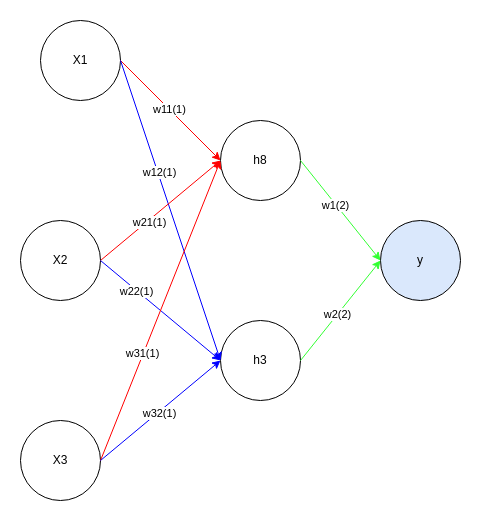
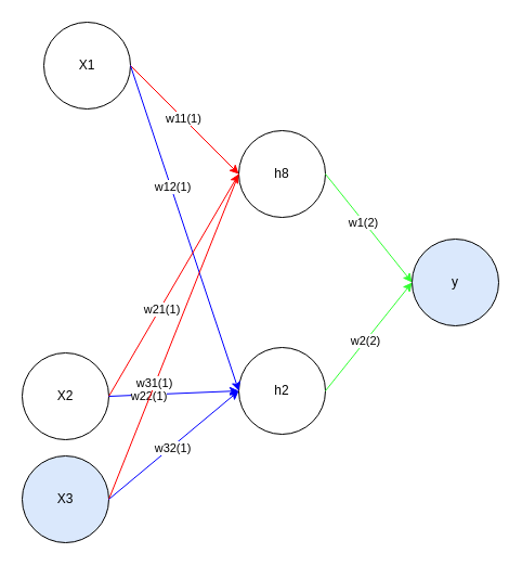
  <mxCell id="0" />
  <mxCell id="1" parent="0" />
  <mxCell id="2" value="X1" style="ellipse;whiteSpace=wrap;html=1;" vertex="1" parent="1"><mxGeometry x="40" y="20" width="80" height="80" as="geometry" /></mxCell>
- <mxCell id="3" value="X2" style="ellipse;whiteSpace=wrap;html=1;" vertex="1" parent="1"><mxGeometry x="20" y="220" width="80" height="80" as="geometry" /></mxCell>
- <mxCell id="4" value="X3" style="ellipse;whiteSpace=wrap;html=1;" vertex="1" parent="1"><mxGeometry x="20" y="420" width="80" height="80" as="geometry" /></mxCell>
+ <mxCell id="3" value="X2" style="ellipse;whiteSpace=wrap;html=1;" vertex="1" parent="1"><mxGeometry x="20" y="325" width="80" height="80" as="geometry" /></mxCell>
+ <mxCell id="4" value="X3" style="ellipse;whiteSpace=wrap;html=1;fillColor=#dae8fc;" vertex="1" parent="1"><mxGeometry x="20" y="420" width="80" height="80" as="geometry" /></mxCell>
  <mxCell id="5" value="h8" style="ellipse;whiteSpace=wrap;html=1;" vertex="1" parent="1"><mxGeometry x="220" y="120" width="80" height="80" as="geometry" /></mxCell>
- <mxCell id="6" value="h3" style="ellipse;whiteSpace=wrap;html=1;" vertex="1" parent="1"><mxGeometry x="220" y="320" width="80" height="80" as="geometry" /></mxCell>
+ <mxCell id="6" value="h2" style="ellipse;whiteSpace=wrap;html=1;" vertex="1" parent="1"><mxGeometry x="220" y="320" width="80" height="80" as="geometry" /></mxCell>
  <mxCell id="7" value="y" style="ellipse;whiteSpace=wrap;html=1;fillColor=#dae8fc;" vertex="1" parent="1"><mxGeometry x="380" y="220" width="80" height="80" as="geometry" /></mxCell>
  <mxCell id="8" value="" style="endArrow=classic;html=1;rounded=0;exitX=1;exitY=0.5;exitDx=0;exitDy=0;entryX=0;entryY=0.5;entryDx=0;entryDy=0;strokeColor=#FF0000;" edge="1" parent="1" source="2" target="5"><mxGeometry width="50" height="50" relative="1" as="geometry"><mxPoint x="460" y="480" as="sourcePoint" /><mxPoint x="510" y="430" as="targetPoint" /></mxGeometry></mxCell>
  <mxCell id="9" value="w11(1)" style="edgeLabel;html=1;align=center;verticalAlign=middle;resizable=0;points=[];" vertex="1" connectable="0" parent="8"><mxGeometry x="-0.029" relative="1" as="geometry"><mxPoint as="offset" /></mxGeometry></mxCell>
  <mxCell id="10" value="" style="endArrow=classic;html=1;rounded=0;exitX=1;exitY=0.5;exitDx=0;exitDy=0;entryX=0;entryY=0.5;entryDx=0;entryDy=0;strokeColor=#0000FF;" edge="1" parent="1" source="2" target="6"><mxGeometry width="50" height="50" relative="1" as="geometry"><mxPoint x="130" y="160" as="sourcePoint" /><mxPoint x="190" y="310" as="targetPoint" /></mxGeometry></mxCell>
  <mxCell id="11" value="w12(1)" style="edgeLabel;html=1;align=center;verticalAlign=middle;resizable=0;points=[];" vertex="1" connectable="0" parent="10"><mxGeometry x="-0.251" y="1" relative="1" as="geometry"><mxPoint as="offset" /></mxGeometry></mxCell>
  <mxCell id="12" value="" style="endArrow=classic;html=1;rounded=0;exitX=1;exitY=0.5;exitDx=0;exitDy=0;strokeColor=#FF0000;entryX=0;entryY=0.5;entryDx=0;entryDy=0;" edge="1" parent="1" source="3" target="5"><mxGeometry width="50" height="50" relative="1" as="geometry"><mxPoint x="130" y="160" as="sourcePoint" /><mxPoint x="200" y="200" as="targetPoint" /></mxGeometry></mxCell>
  <mxCell id="13" value="w21(1)" style="edgeLabel;html=1;align=center;verticalAlign=middle;resizable=0;points=[];" vertex="1" connectable="0" parent="12"><mxGeometry x="-0.212" y="-1" relative="1" as="geometry"><mxPoint as="offset" /></mxGeometry></mxCell>
  <mxCell id="14" value="" style="endArrow=classic;html=1;rounded=0;exitX=1;exitY=0.5;exitDx=0;exitDy=0;strokeColor=#0000FF;entryX=0;entryY=0.5;entryDx=0;entryDy=0;" edge="1" parent="1" source="3" target="6"><mxGeometry width="50" height="50" relative="1" as="geometry"><mxPoint x="130" y="270" as="sourcePoint" /><mxPoint x="200" y="320" as="targetPoint" /></mxGeometry></mxCell>
  <mxCell id="15" value="w22(1)" style="edgeLabel;html=1;align=center;verticalAlign=middle;resizable=0;points=[];" vertex="1" connectable="0" parent="14"><mxGeometry x="-0.402" y="-1" relative="1" as="geometry"><mxPoint as="offset" /></mxGeometry></mxCell>
- <mxCell id="16" value="" style="endArrow=classic;html=1;rounded=0;exitX=1;exitY=0.5;exitDx=0;exitDy=0;strokeColor=#FF0000;entryX=0;entryY=0.5;entryDx=0;entryDy=0;" edge="1" parent="1" source="4" target="5"><mxGeometry width="50" height="50" relative="1" as="geometry"><mxPoint x="130" y="270" as="sourcePoint" /><mxPoint x="200" y="200" as="targetPoint" /></mxGeometry></mxCell>
+ <mxCell id="16" value="" style="endArrow=none;html=1;rounded=0;exitX=1;exitY=0.5;exitDx=0;exitDy=0;strokeColor=#FF0000;entryX=0;entryY=0.5;entryDx=0;entryDy=0;" edge="1" parent="1" source="4" target="5"><mxGeometry width="50" height="50" relative="1" as="geometry"><mxPoint x="130" y="270" as="sourcePoint" /><mxPoint x="200" y="200" as="targetPoint" /></mxGeometry></mxCell>
  <mxCell id="17" value="w31(1)" style="edgeLabel;html=1;align=center;verticalAlign=middle;resizable=0;points=[];" vertex="1" connectable="0" parent="16"><mxGeometry x="-0.295" y="1" relative="1" as="geometry"><mxPoint y="-1" as="offset" /></mxGeometry></mxCell>
  <mxCell id="18" value="" style="endArrow=classic;html=1;rounded=0;exitX=1;exitY=0.5;exitDx=0;exitDy=0;entryX=0;entryY=0.5;entryDx=0;entryDy=0;strokeColor=#0000FF;" edge="1" parent="1" source="4" target="6"><mxGeometry width="50" height="50" relative="1" as="geometry"><mxPoint x="130" y="390" as="sourcePoint" /><mxPoint x="210" y="210" as="targetPoint" /></mxGeometry></mxCell>
  <mxCell id="19" value="w32(1)" style="edgeLabel;html=1;align=center;verticalAlign=middle;resizable=0;points=[];" vertex="1" connectable="0" parent="18"><mxGeometry x="-0.034" y="-2" relative="1" as="geometry"><mxPoint y="-1" as="offset" /></mxGeometry></mxCell>
  <mxCell id="20" value="" style="endArrow=classic;html=1;rounded=0;exitX=1;exitY=0.5;exitDx=0;exitDy=0;strokeColor=#33FF33;entryX=0;entryY=0.5;entryDx=0;entryDy=0;" edge="1" parent="1" source="5" target="7"><mxGeometry width="50" height="50" relative="1" as="geometry"><mxPoint x="280" y="210" as="sourcePoint" /><mxPoint x="350" y="250" as="targetPoint" /></mxGeometry></mxCell>
  <mxCell id="21" value="w1(2)" style="edgeLabel;html=1;align=center;verticalAlign=middle;resizable=0;points=[];" vertex="1" connectable="0" parent="20"><mxGeometry x="-0.132" y="-1" relative="1" as="geometry"><mxPoint as="offset" /></mxGeometry></mxCell>
  <mxCell id="22" value="" style="endArrow=classic;html=1;rounded=0;exitX=1;exitY=0.5;exitDx=0;exitDy=0;strokeColor=#33FF33;entryX=0;entryY=0.5;entryDx=0;entryDy=0;" edge="1" parent="1" source="6" target="7"><mxGeometry width="50" height="50" relative="1" as="geometry"><mxPoint x="290" y="210" as="sourcePoint" /><mxPoint x="360" y="270" as="targetPoint" /></mxGeometry></mxCell>
  <mxCell id="23" value="w2(2)" style="edgeLabel;html=1;align=center;verticalAlign=middle;resizable=0;points=[];" vertex="1" connectable="0" parent="22"><mxGeometry x="-0.078" relative="1" as="geometry"><mxPoint as="offset" /></mxGeometry></mxCell>
